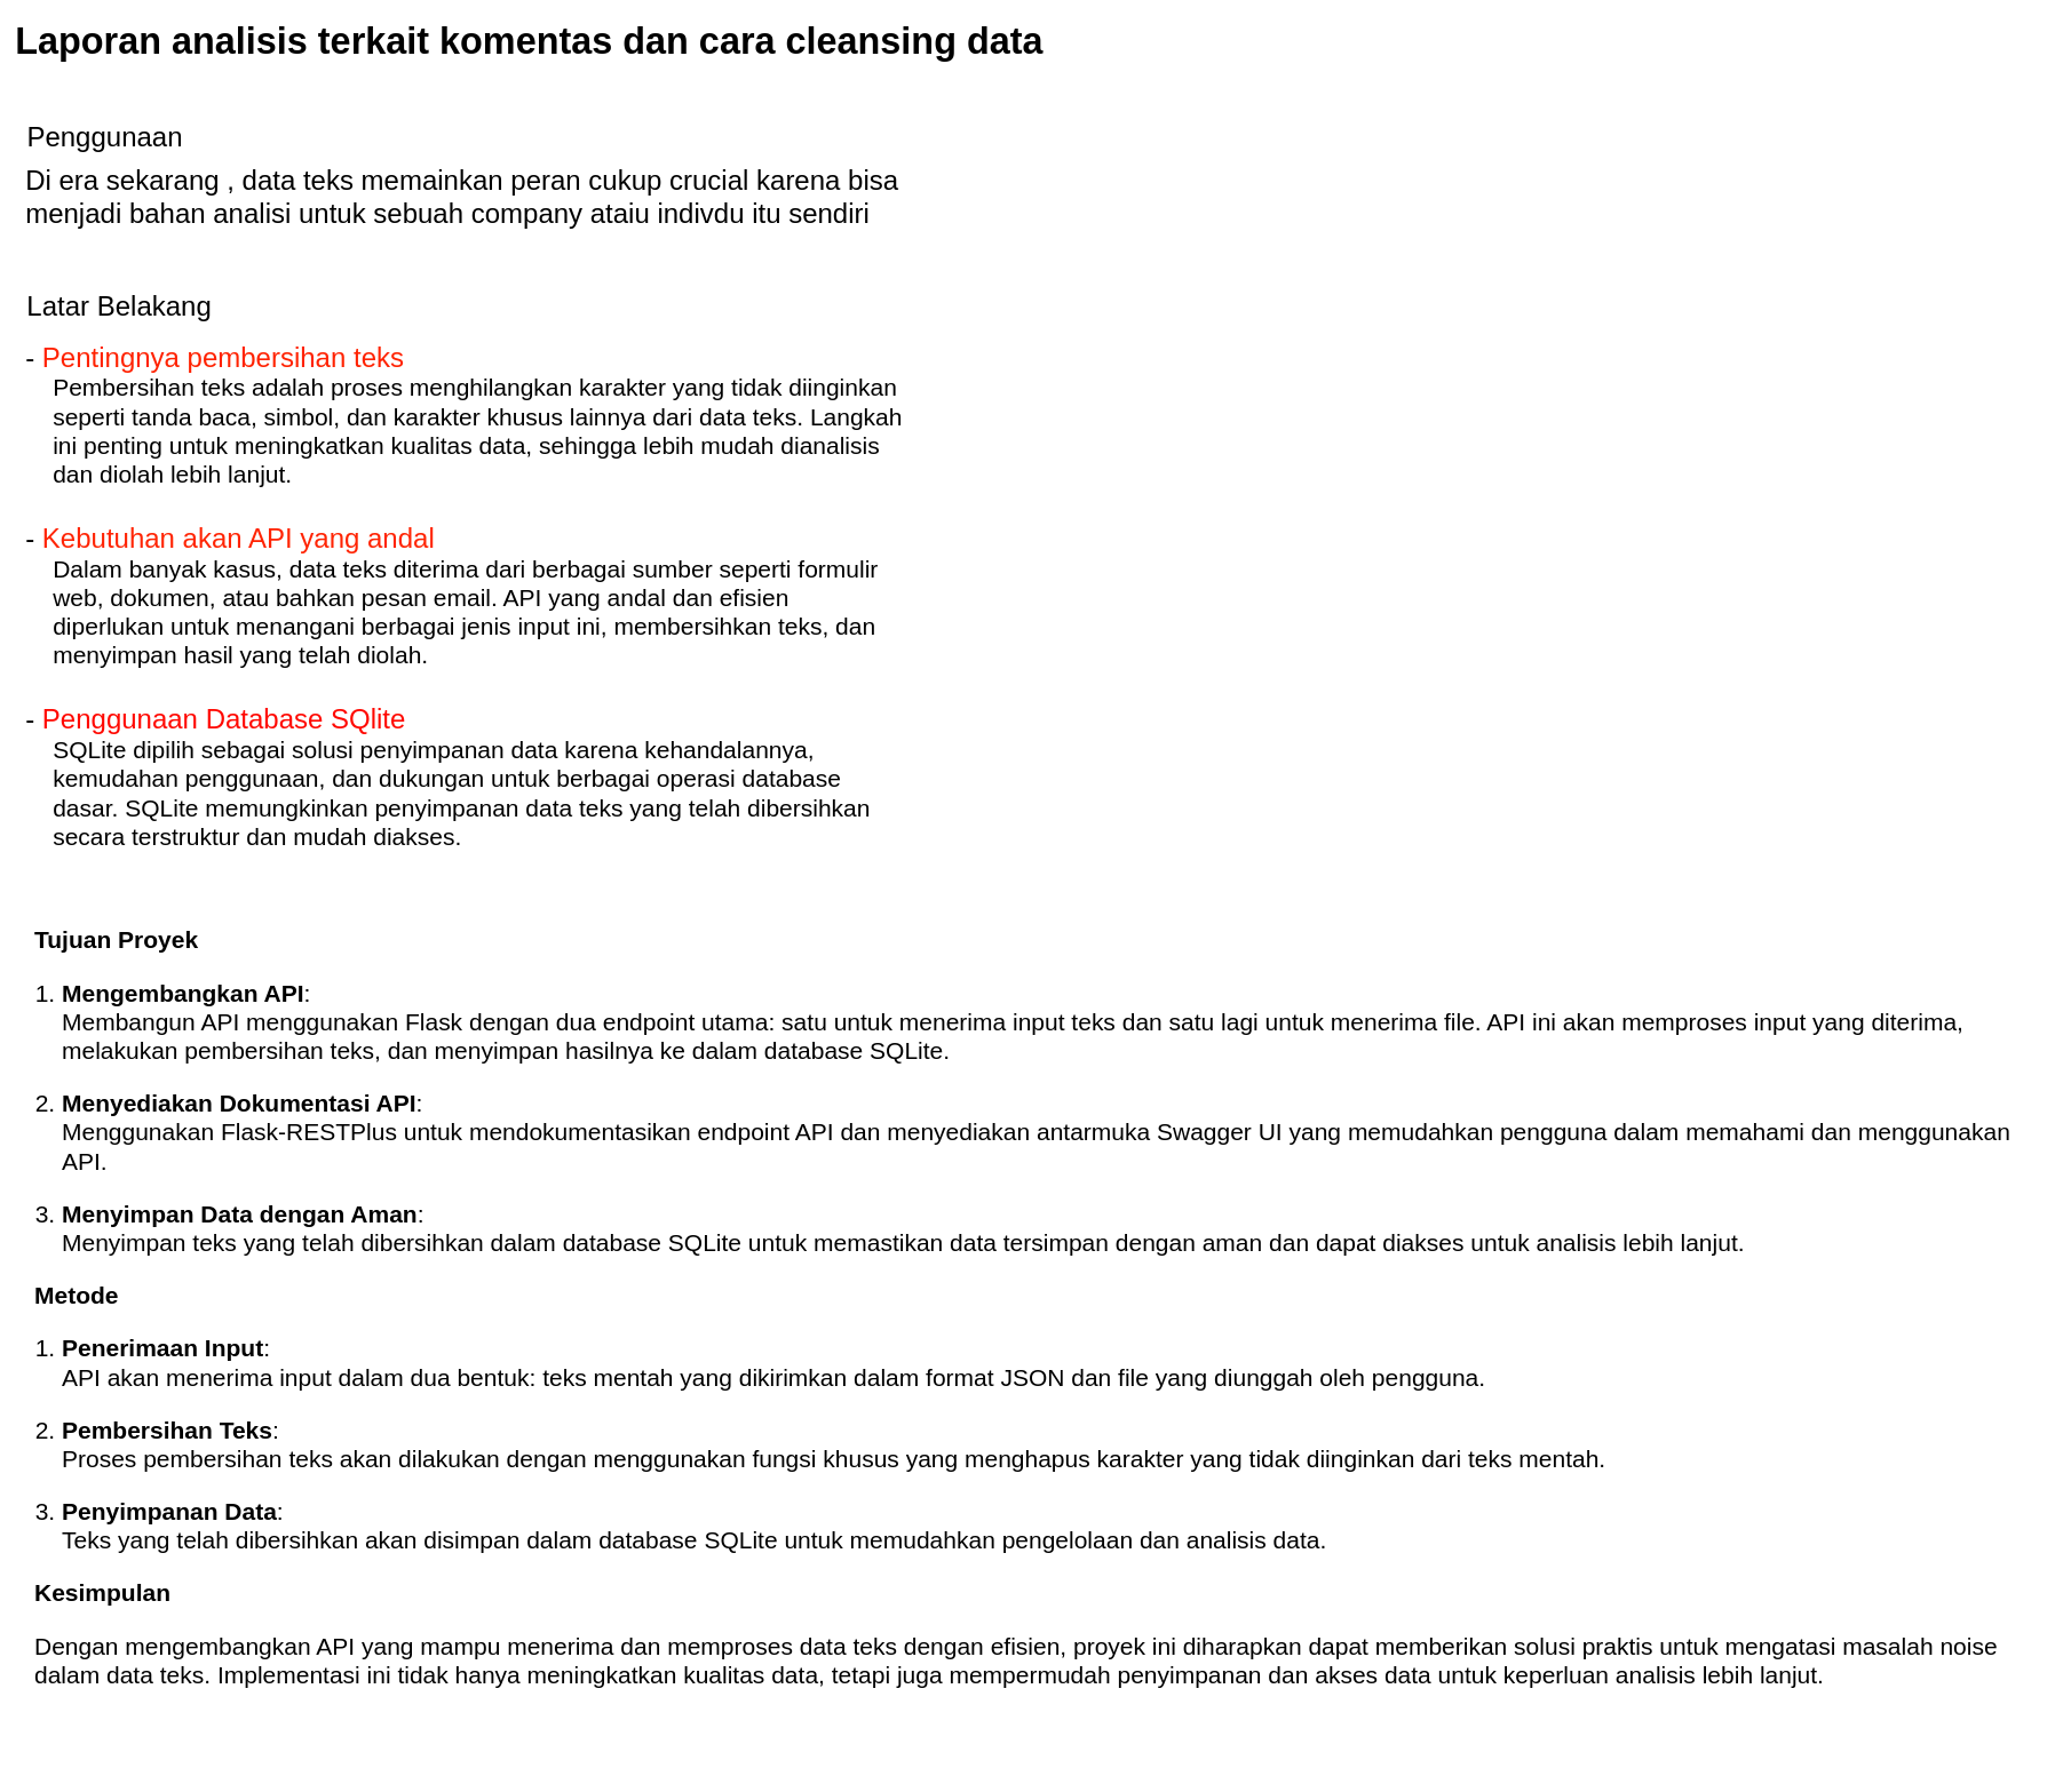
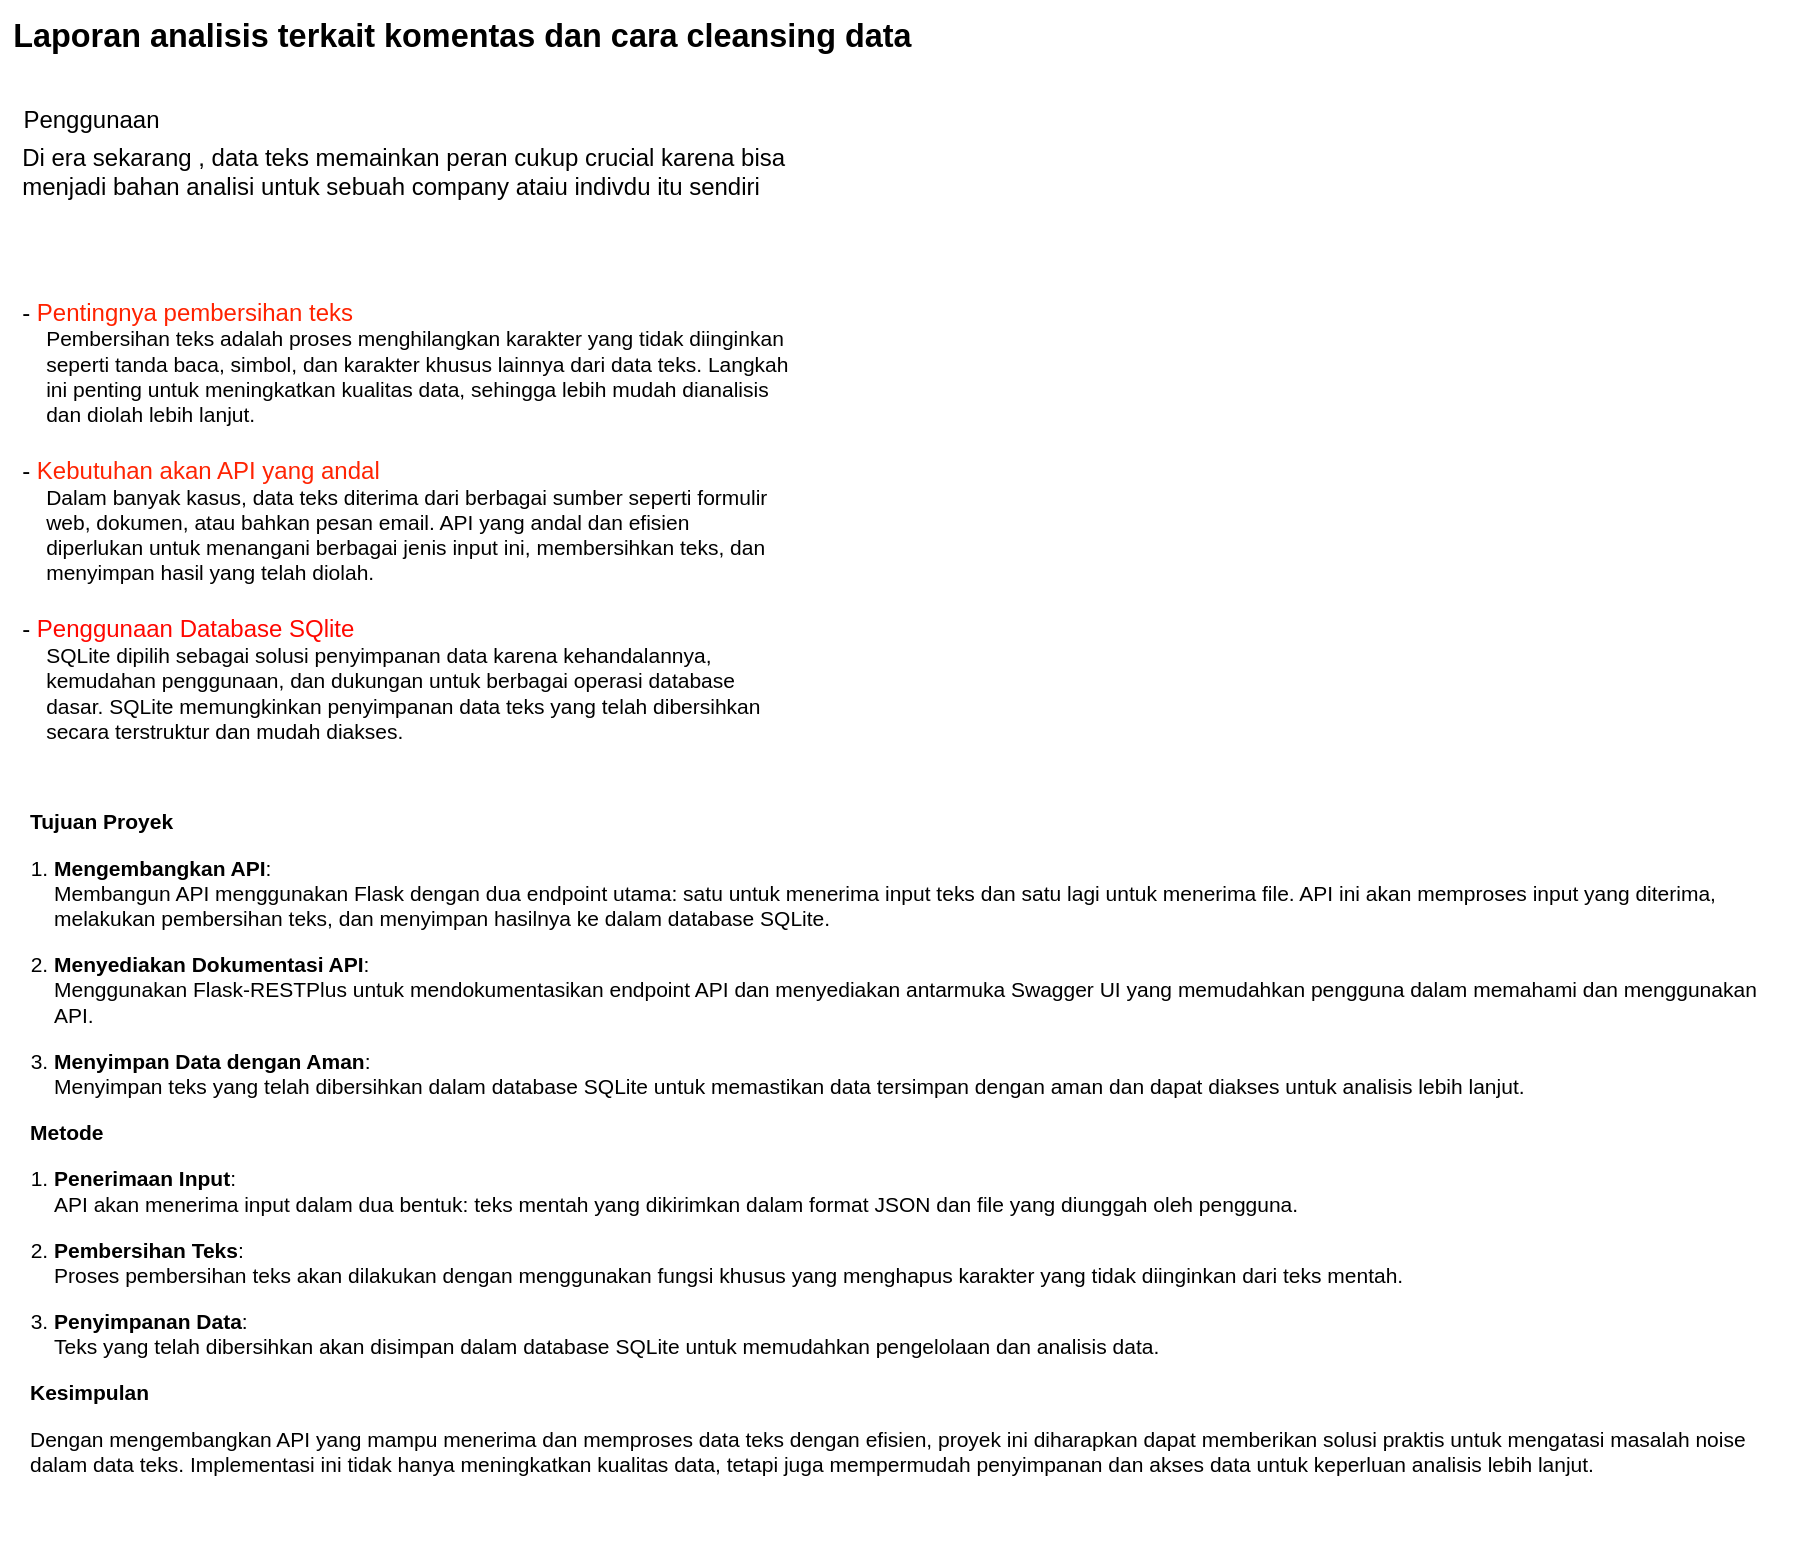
  <mxCell id="0" />
  <mxCell id="1" parent="0" />
  <mxCell id="2" value="&lt;h1 style=&quot;margin-top: 0px;&quot;&gt;&lt;font style=&quot;font-size: 54px;&quot;&gt;Laporan analisis terkait komentas dan cara cleansing data&lt;/font&gt;&lt;/h1&gt;" style="text;html=1;whiteSpace=wrap;overflow=hidden;rounded=0;" vertex="1" parent="1"><mxGeometry x="20" y="20" width="1504" height="88" as="geometry" /></mxCell>
  <mxCell id="3" value="&lt;font style=&quot;font-size: 40px;&quot;&gt;Di era sekarang , data teks memainkan peran cukup crucial karena bisa menjadi bahan analisi untuk sebuah company ataiu indivdu itu sendiri&lt;/font&gt;" style="text;html=1;align=left;verticalAlign=middle;whiteSpace=wrap;rounded=0;" vertex="1" parent="1"><mxGeometry x="35" y="205" width="1283" height="159" as="geometry" /></mxCell>
  <mxCell id="4" value="&lt;span style=&quot;font-size: 40px;&quot;&gt;Penggunaan&lt;/span&gt;" style="text;html=1;align=center;verticalAlign=middle;whiteSpace=wrap;rounded=0;" vertex="1" parent="1"><mxGeometry x="20" y="183" width="265" height="30" as="geometry" /></mxCell>
- <mxCell id="5" value="&lt;span style=&quot;font-size: 40px;&quot;&gt;Latar Belakang&lt;/span&gt;" style="text;html=1;align=center;verticalAlign=middle;whiteSpace=wrap;rounded=0;" vertex="1" parent="1"><mxGeometry x="35" y="430" width="277" height="30" as="geometry" /></mxCell>
  <mxCell id="6" value="&lt;span style=&quot;font-size: 40px;&quot;&gt;- &lt;font color=&quot;#ff2200&quot;&gt;Pentingnya pembersihan teks&lt;/font&gt;&lt;/span&gt;&lt;blockquote style=&quot;margin: 0 0 0 40px; border: none; padding: 0px;&quot;&gt;&lt;div&gt;&lt;font style=&quot;font-size: 35px;&quot;&gt;Pembersihan teks adalah proses menghilangkan karakter yang tidak diinginkan seperti tanda baca, simbol, dan karakter khusus lainnya dari data teks. Langkah ini penting untuk meningkatkan kualitas data, sehingga lebih mudah dianalisis dan diolah lebih lanjut.&lt;/font&gt;&lt;/div&gt;&lt;/blockquote&gt;&lt;div&gt;&lt;div&gt;&lt;span style=&quot;font-size: 40px;&quot;&gt;&lt;br&gt;&lt;/span&gt;&lt;/div&gt;&lt;div&gt;&lt;span style=&quot;font-size: 40px;&quot;&gt;- &lt;font color=&quot;#ff2403&quot;&gt;Kebutuhan akan API yang andal&lt;/font&gt;&lt;/span&gt;&lt;/div&gt;&lt;/div&gt;&lt;blockquote style=&quot;margin: 0 0 0 40px; border: none; padding: 0px;&quot;&gt;&lt;div&gt;&lt;div&gt;&lt;font style=&quot;font-size: 35px;&quot;&gt;Dalam banyak kasus, data teks diterima dari berbagai sumber seperti formulir web, dokumen, atau bahkan pesan email. API yang andal dan efisien diperlukan untuk menangani berbagai jenis input ini, membersihkan teks, dan menyimpan hasil yang telah diolah.&lt;/font&gt;&lt;/div&gt;&lt;/div&gt;&lt;/blockquote&gt;&lt;div&gt;&lt;div&gt;&lt;span style=&quot;font-size: 40px;&quot;&gt;&lt;br&gt;&lt;/span&gt;&lt;/div&gt;&lt;div&gt;&lt;span style=&quot;font-size: 40px;&quot;&gt;- &lt;font color=&quot;#ff0800&quot;&gt;Penggunaan Database SQlite&lt;/font&gt;&lt;/span&gt;&lt;/div&gt;&lt;/div&gt;&lt;blockquote style=&quot;margin: 0 0 0 40px; border: none; padding: 0px;&quot;&gt;&lt;div&gt;&lt;font style=&quot;font-size: 35px;&quot;&gt;SQLite dipilih sebagai solusi penyimpanan data karena kehandalannya, kemudahan penggunaan, dan dukungan untuk berbagai operasi database dasar. SQLite memungkinkan penyimpanan data teks yang telah dibersihkan secara terstruktur dan mudah diakses.&lt;/font&gt;&lt;/div&gt;&lt;/blockquote&gt;&lt;div&gt;&lt;span style=&quot;font-size: 40px;&quot;&gt;&lt;font color=&quot;#ff0800&quot;&gt;&lt;br&gt;&lt;/font&gt;&lt;/span&gt;&lt;/div&gt;" style="text;html=1;align=left;verticalAlign=middle;whiteSpace=wrap;rounded=0;" vertex="1" parent="1"><mxGeometry x="35" y="492" width="1283" height="797" as="geometry" /></mxCell>
  <mxCell id="7" value="&lt;h3 style=&quot;font-size: 35px;&quot;&gt;&lt;font style=&quot;font-size: 35px;&quot;&gt;Tujuan Proyek&lt;/font&gt;&lt;/h3&gt;&lt;ol style=&quot;font-size: 35px;&quot;&gt;&lt;li&gt;&lt;p&gt;&lt;font style=&quot;font-size: 35px;&quot;&gt;&lt;strong&gt;Mengembangkan API&lt;/strong&gt;:&lt;br&gt;Membangun API menggunakan Flask dengan dua endpoint utama: satu untuk menerima input teks dan satu lagi untuk menerima file. API ini akan memproses input yang diterima, melakukan pembersihan teks, dan menyimpan hasilnya ke dalam database SQLite.&lt;/font&gt;&lt;/p&gt;&lt;/li&gt;&lt;li&gt;&lt;p&gt;&lt;font style=&quot;font-size: 35px;&quot;&gt;&lt;strong&gt;Menyediakan Dokumentasi API&lt;/strong&gt;:&lt;br&gt;Menggunakan Flask-RESTPlus untuk mendokumentasikan endpoint API dan menyediakan antarmuka Swagger UI yang memudahkan pengguna dalam memahami dan menggunakan API.&lt;/font&gt;&lt;/p&gt;&lt;/li&gt;&lt;li&gt;&lt;p&gt;&lt;font style=&quot;font-size: 35px;&quot;&gt;&lt;strong&gt;Menyimpan Data dengan Aman&lt;/strong&gt;:&lt;br&gt;Menyimpan teks yang telah dibersihkan dalam database SQLite untuk memastikan data tersimpan dengan aman dan dapat diakses untuk analisis lebih lanjut.&lt;/font&gt;&lt;/p&gt;&lt;/li&gt;&lt;/ol&gt;&lt;h3 style=&quot;font-size: 35px;&quot;&gt;&lt;font style=&quot;font-size: 35px;&quot;&gt;Metode&lt;/font&gt;&lt;/h3&gt;&lt;ol style=&quot;font-size: 35px;&quot;&gt;&lt;li&gt;&lt;p&gt;&lt;font style=&quot;font-size: 35px;&quot;&gt;&lt;strong&gt;Penerimaan Input&lt;/strong&gt;:&lt;br&gt;API akan menerima input dalam dua bentuk: teks mentah yang dikirimkan dalam format JSON dan file yang diunggah oleh pengguna.&lt;/font&gt;&lt;/p&gt;&lt;/li&gt;&lt;li&gt;&lt;p&gt;&lt;font style=&quot;font-size: 35px;&quot;&gt;&lt;strong&gt;Pembersihan Teks&lt;/strong&gt;:&lt;br&gt;Proses pembersihan teks akan dilakukan dengan menggunakan fungsi khusus yang menghapus karakter yang tidak diinginkan dari teks mentah.&lt;/font&gt;&lt;/p&gt;&lt;/li&gt;&lt;li&gt;&lt;p&gt;&lt;font style=&quot;font-size: 35px;&quot;&gt;&lt;strong&gt;Penyimpanan Data&lt;/strong&gt;:&lt;br&gt;Teks yang telah dibersihkan akan disimpan dalam database SQLite untuk memudahkan pengelolaan dan analisis data.&lt;/font&gt;&lt;/p&gt;&lt;/li&gt;&lt;/ol&gt;&lt;h3 style=&quot;font-size: 35px;&quot;&gt;&lt;font style=&quot;font-size: 35px;&quot;&gt;Kesimpulan&lt;/font&gt;&lt;/h3&gt;&lt;p style=&quot;font-size: 35px;&quot;&gt;&lt;font style=&quot;font-size: 35px;&quot;&gt;Dengan mengembangkan API yang mampu menerima dan memproses data teks dengan efisien, proyek ini diharapkan dapat memberikan solusi praktis untuk mengatasi masalah noise dalam data teks. Implementasi ini tidak hanya meningkatkan kualitas data, tetapi juga mempermudah penyimpanan dan akses data untuk keperluan analisis lebih lanjut.&lt;/font&gt;&lt;/p&gt;" style="text;whiteSpace=wrap;html=1;" vertex="1" parent="1"><mxGeometry x="48" y="1307" width="2924" height="1282" as="geometry" /></mxCell>
